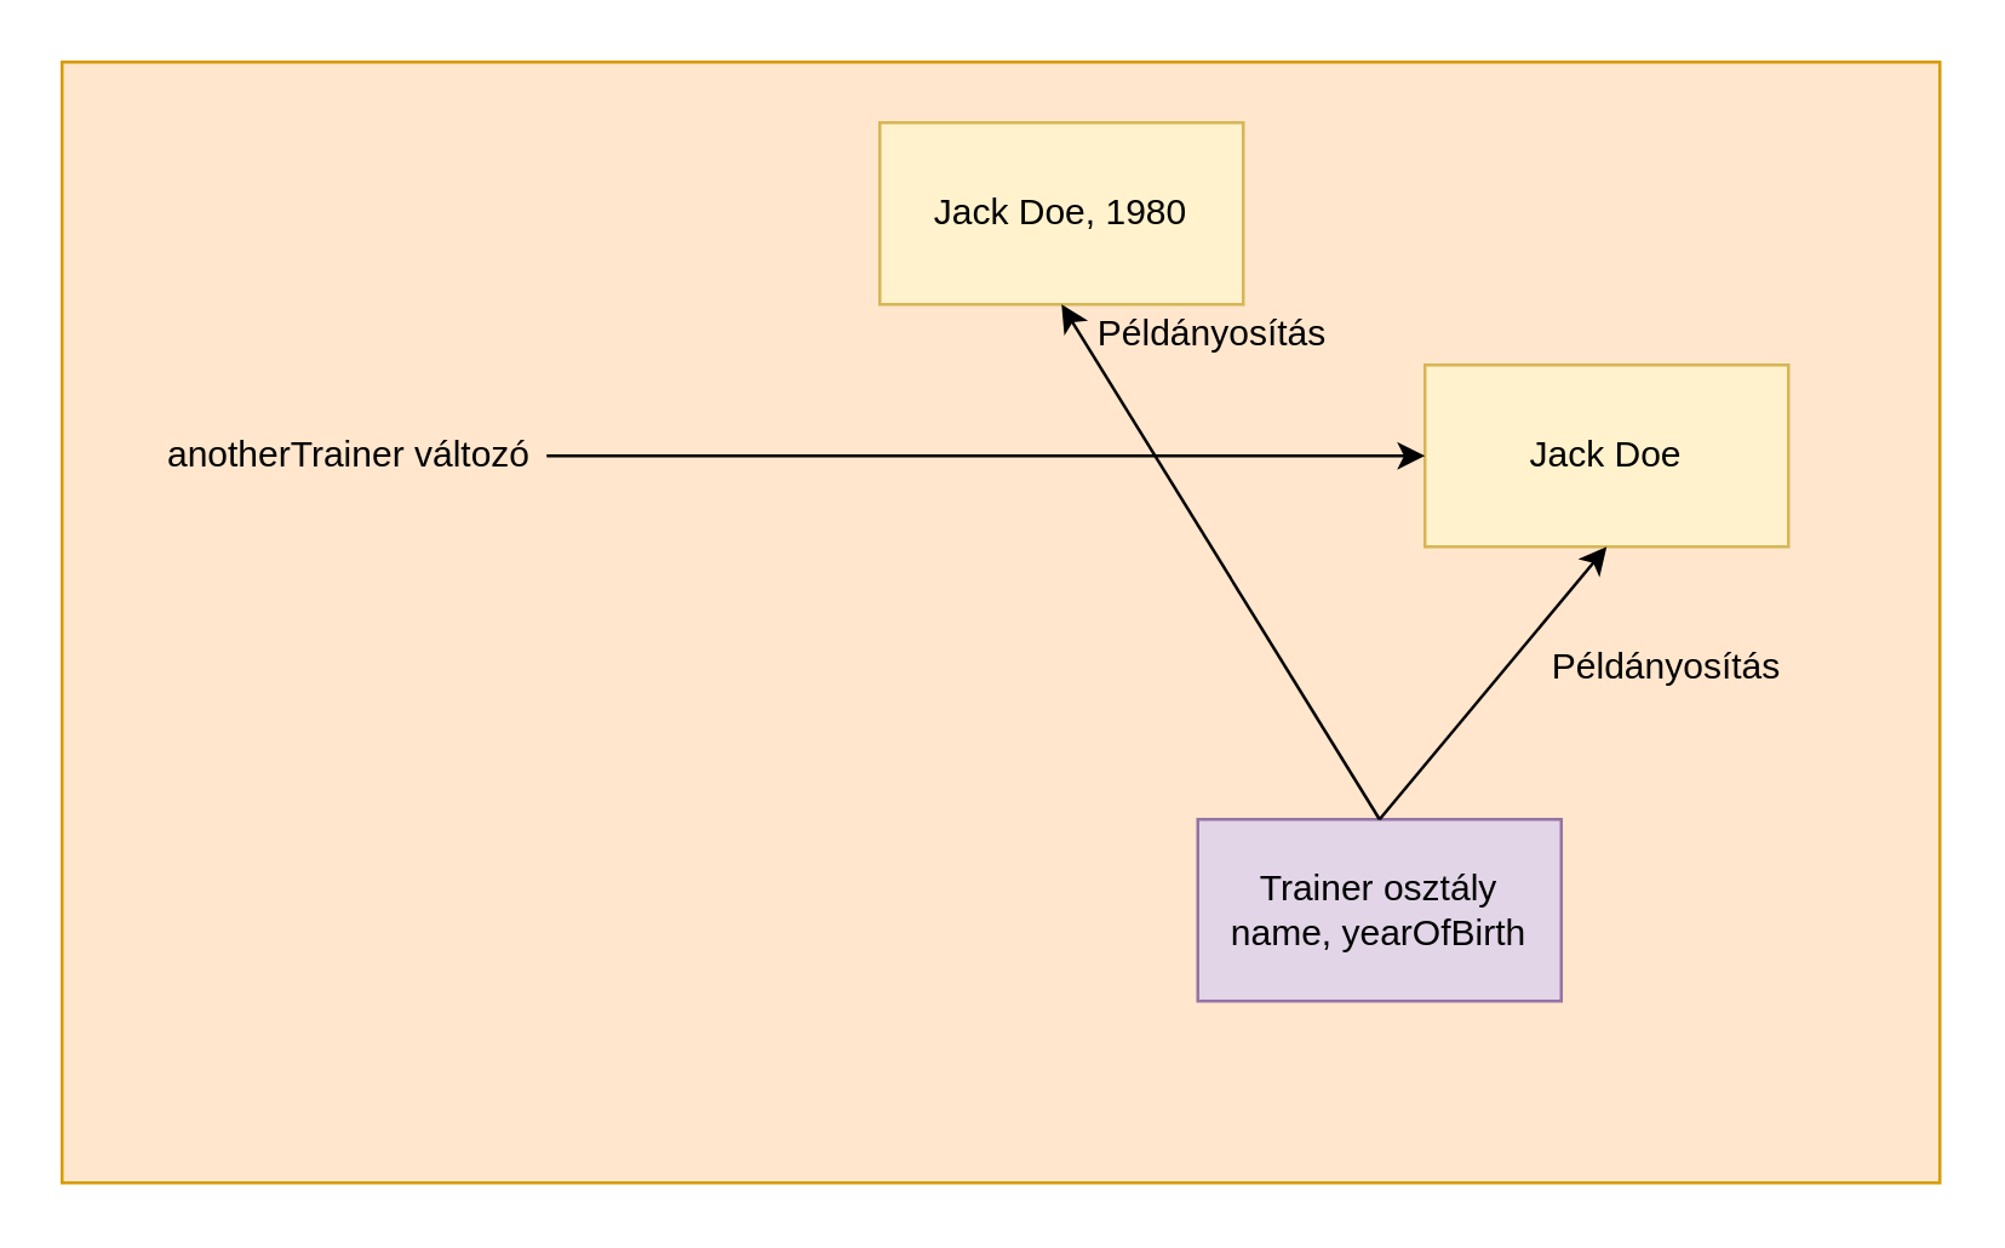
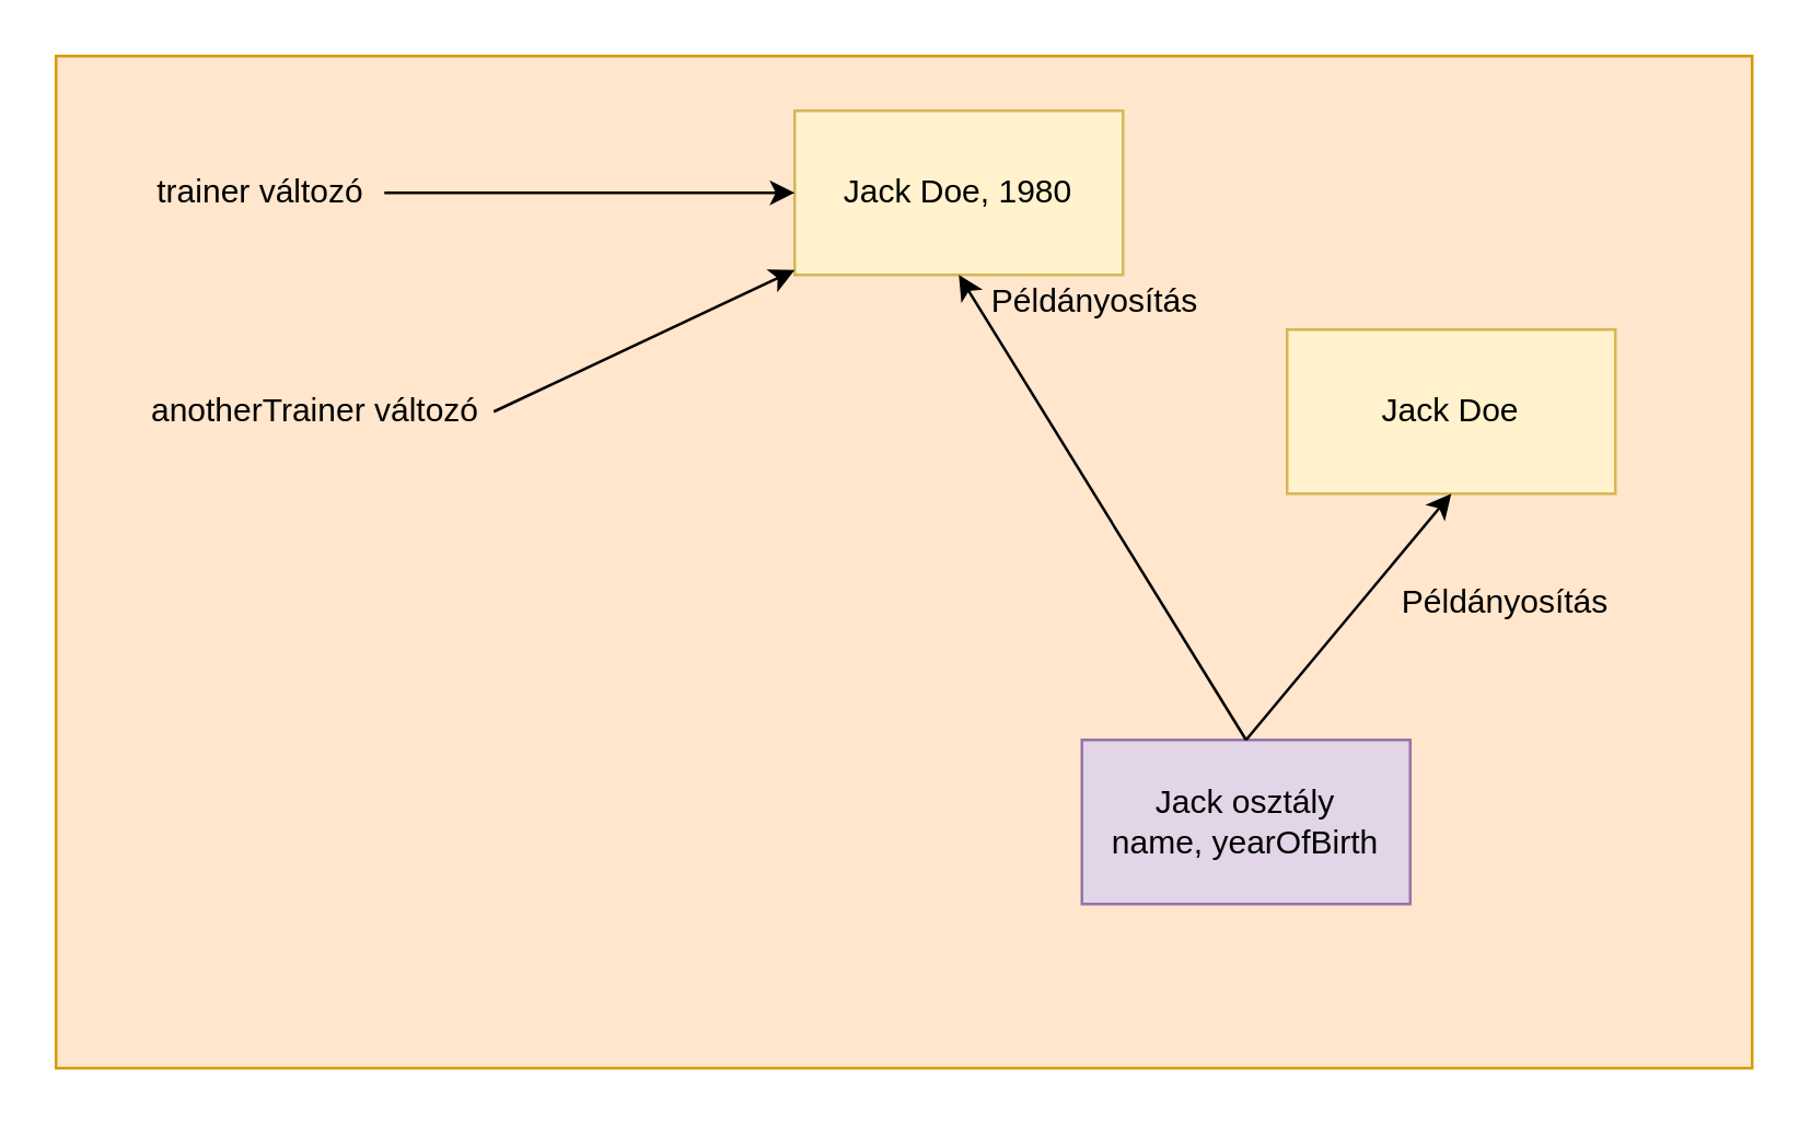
  <mxCell id="0" />
  <mxCell id="1" parent="0" />
  <mxCell id="2" value="" style="rounded=0;whiteSpace=wrap;html=1;fillColor=#ffe6cc;strokeColor=#d79b00;" vertex="1" parent="1"><mxGeometry x="20" y="20" width="620" height="370" as="geometry" /></mxCell>
- <mxCell id="3" value="Trainer osztály&lt;br&gt;name, yearOfBirth" style="rounded=0;whiteSpace=wrap;html=1;fillColor=#e1d5e7;strokeColor=#9673a6;" vertex="1" parent="1"><mxGeometry x="395" y="270" width="120" height="60" as="geometry" /></mxCell>
+ <mxCell id="3" value="Jack osztály&lt;br&gt;name, yearOfBirth" style="rounded=0;whiteSpace=wrap;html=1;fillColor=#e1d5e7;strokeColor=#9673a6;" vertex="1" parent="1"><mxGeometry x="395" y="270" width="120" height="60" as="geometry" /></mxCell>
  <mxCell id="4" value="Jack Doe, 1980" style="rounded=0;whiteSpace=wrap;html=1;fillColor=#fff2cc;strokeColor=#d6b656;" vertex="1" parent="1"><mxGeometry x="290" y="40" width="120" height="60" as="geometry" /></mxCell>
  <mxCell id="5" value="Jack Doe" style="rounded=0;whiteSpace=wrap;html=1;fillColor=#fff2cc;strokeColor=#d6b656;" vertex="1" parent="1"><mxGeometry x="470" y="120" width="120" height="60" as="geometry" /></mxCell>
  <mxCell id="6" value="" style="endArrow=classic;html=1;exitX=0.5;exitY=0;exitDx=0;exitDy=0;entryX=0.5;entryY=1;entryDx=0;entryDy=0;" edge="1" parent="1" source="3" target="4"><mxGeometry width="50" height="50" relative="1" as="geometry"><mxPoint x="300" y="430" as="sourcePoint" /><mxPoint x="350" y="380" as="targetPoint" /></mxGeometry></mxCell>
  <mxCell id="7" value="" style="endArrow=classic;html=1;entryX=0.5;entryY=1;entryDx=0;entryDy=0;exitX=0.5;exitY=0;exitDx=0;exitDy=0;" edge="1" parent="1" source="3" target="5"><mxGeometry width="50" height="50" relative="1" as="geometry"><mxPoint x="150" y="120" as="sourcePoint" /><mxPoint x="350" y="380" as="targetPoint" /></mxGeometry></mxCell>
  <mxCell id="8" value="Példányosítás" style="text;html=1;strokeColor=none;fillColor=none;align=center;verticalAlign=middle;whiteSpace=wrap;rounded=0;" vertex="1" parent="1"><mxGeometry x="530" y="210" width="40" height="20" as="geometry" /></mxCell>
  <mxCell id="9" value="Példányosítás" style="text;html=1;strokeColor=none;fillColor=none;align=center;verticalAlign=middle;whiteSpace=wrap;rounded=0;" vertex="1" parent="1"><mxGeometry x="380" y="100" width="40" height="20" as="geometry" /></mxCell>
+ <mxCell id="10" value="trainer változó" style="text;html=1;strokeColor=none;fillColor=none;align=center;verticalAlign=middle;whiteSpace=wrap;rounded=0;" vertex="1" parent="1"><mxGeometry x="50" y="60" width="90" height="20" as="geometry" /></mxCell>
  <mxCell id="11" value="anotherTrainer változó" style="text;html=1;strokeColor=none;fillColor=none;align=center;verticalAlign=middle;whiteSpace=wrap;rounded=0;" vertex="1" parent="1"><mxGeometry x="50" y="140" width="130" height="20" as="geometry" /></mxCell>
- <mxCell id="13" value="" style="endArrow=classic;html=1;entryX=0;entryY=0.5;entryDx=0;entryDy=0;exitX=1;exitY=0.5;exitDx=0;exitDy=0;" edge="1" parent="1" source="11" target="5"><mxGeometry width="50" height="50" relative="1" as="geometry"><mxPoint x="150" y="80" as="sourcePoint" /><mxPoint x="300" y="80" as="targetPoint" /></mxGeometry></mxCell>
+ <mxCell id="12" value="" style="endArrow=classic;html=1;entryX=0;entryY=0.5;entryDx=0;entryDy=0;exitX=1;exitY=0.5;exitDx=0;exitDy=0;" edge="1" parent="1" source="10" target="4"><mxGeometry width="50" height="50" relative="1" as="geometry"><mxPoint x="300" y="410" as="sourcePoint" /><mxPoint x="350" y="360" as="targetPoint" /></mxGeometry></mxCell>
+ <mxCell id="13" value="" style="endArrow=classic;html=1;exitX=1;exitY=0.5;exitDx=0;exitDy=0;" edge="1" parent="1" source="11" target="4"><mxGeometry width="50" height="50" relative="1" as="geometry"><mxPoint x="150" y="80" as="sourcePoint" /><mxPoint x="300" y="80" as="targetPoint" /></mxGeometry></mxCell>
